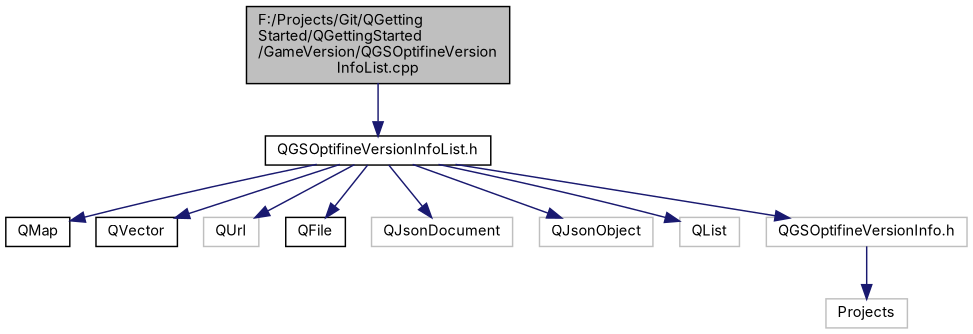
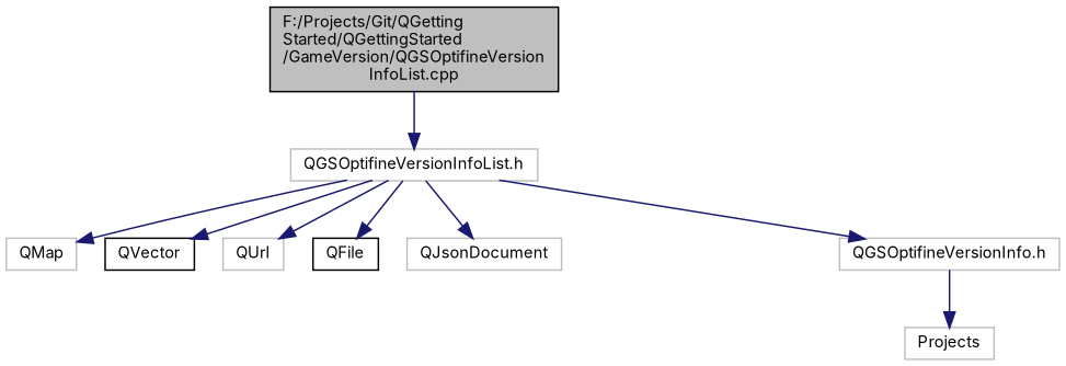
  digraph {
    fontname=Inter
    node [color=grey75 fillcolor=white fontname=Inter fontsize=10 shape=record style=filled]
    edge [color=midnightblue fontname=Inter fontsize=10 labelfontname=Helvetica labelfontsize=10 style=solid]
    n1 [color=black fillcolor=grey75 fontcolor=black height=0.2 label="F:/Projects/Git/QGetting\lStarted/QGettingStarted\l/GameVersion/QGSOptifineVersion\lInfoList.cpp" width=0.4]
-   n2 [color=black height=0.2 label="QGSOptifineVersionInfoList.h" width=0.4]
-   n3 [color=black height=0.2 label=QMap width=0.4]
+   n2 [height=0.2 label="QGSOptifineVersionInfoList.h" width=0.4]
+   n3 [height=0.2 label=QMap width=0.4]
    n4 [color=black height=0.2 label=QVector width=0.4]
    n5 [height=0.2 label=QUrl width=0.4]
    n6 [color=black height=0.2 label=QFile width=0.4]
    n7 [height=0.2 label=QJsonDocument width=0.4]
-   n8 [height=0.2 label=QJsonObject width=0.4]
-   n9 [height=0.2 label=QList width=0.4]
    n10 [height=0.2 label="QGSOptifineVersionInfo.h" width=0.4]
    n11 [height=0.2 label=Projects width=0.4]
    n1 -> n2
    n2 -> n3
    n2 -> n4
    n2 -> n5
    n2 -> n6
    n2 -> n7
-   n2 -> n8
-   n2 -> n9
    n2 -> n10
    n10 -> n11
  }
